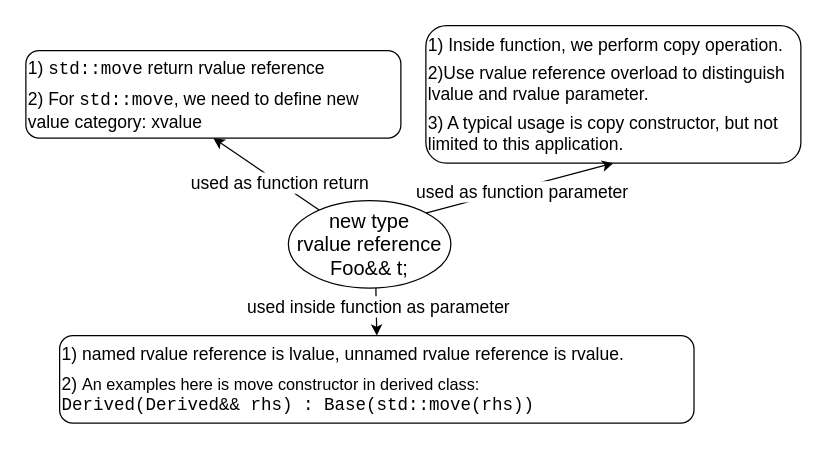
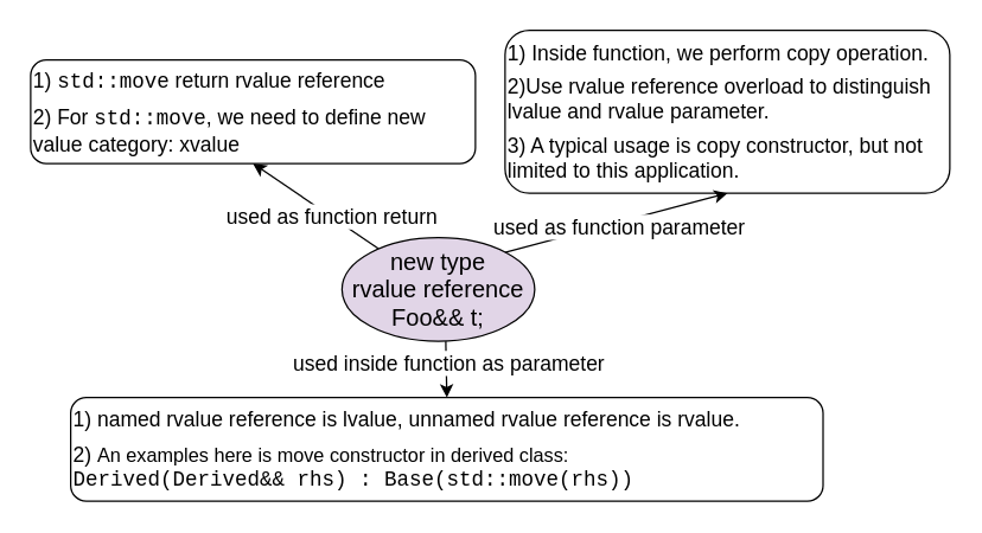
  <mxCell id="0" />
  <mxCell id="1" parent="0" />
- <mxCell id="2" value="&lt;div&gt;new type&lt;/div&gt;rvalue reference&lt;div&gt;Foo&amp;amp;&amp;amp; t;&lt;/div&gt;" style="ellipse;whiteSpace=wrap;html=1;fontSize=16;" parent="1" vertex="1"><mxGeometry x="230" y="160" width="130" height="70" as="geometry" /></mxCell>
+ <mxCell id="2" value="&lt;div&gt;new type&lt;/div&gt;rvalue reference&lt;div&gt;Foo&amp;amp;&amp;amp; t;&lt;/div&gt;" style="ellipse;whiteSpace=wrap;html=1;fontSize=16;fillColor=#e1d5e7;" parent="1" vertex="1"><mxGeometry x="230" y="160" width="130" height="70" as="geometry" /></mxCell>
  <mxCell id="3" value="1) Inside function, we perform copy operation.&lt;div style=&quot;font-size: 5px;&quot;&gt;&lt;br&gt;&lt;div style=&quot;&quot;&gt;&lt;div style=&quot;font-size: 14px;&quot;&gt;2)Use rvalue reference overload to distinguish lvalue and rvalue parameter.&lt;/div&gt;&lt;div style=&quot;&quot;&gt;&lt;br&gt;&lt;/div&gt;&lt;div style=&quot;font-size: 14px;&quot;&gt;3) A typical usage is copy constructor, but not limited to this application.&lt;/div&gt;&lt;/div&gt;&lt;/div&gt;" style="rounded=1;whiteSpace=wrap;html=1;align=left;fontSize=14;" parent="1" vertex="1"><mxGeometry x="340" y="20" width="300" height="110" as="geometry" /></mxCell>
  <mxCell id="4" value="" style="endArrow=classic;html=1;rounded=0;entryX=0.5;entryY=1;entryDx=0;entryDy=0;" parent="1" target="3" edge="1"><mxGeometry width="50" height="50" relative="1" as="geometry"><mxPoint x="340" y="170" as="sourcePoint" /><mxPoint x="400" y="120" as="targetPoint" /></mxGeometry></mxCell>
  <mxCell id="5" value="used as function parameter" style="edgeLabel;html=1;align=center;verticalAlign=middle;resizable=0;points=[];fontSize=14;" parent="4" vertex="1" connectable="0"><mxGeometry y="-3" relative="1" as="geometry"><mxPoint as="offset" /></mxGeometry></mxCell>
  <mxCell id="6" value="1) &lt;font face=&quot;Courier New&quot;&gt;std::move&lt;/font&gt; return rvalue reference&lt;div style=&quot;font-size: 6px;&quot;&gt;&lt;br&gt;&lt;div style=&quot;font-size: 14px;&quot;&gt;2) For &lt;font face=&quot;Courier New&quot;&gt;std::move&lt;/font&gt;, we need to define new value category: xvalue&lt;/div&gt;&lt;/div&gt;" style="rounded=1;whiteSpace=wrap;html=1;align=left;fontSize=14;" parent="1" vertex="1"><mxGeometry x="20" y="40" width="300" height="70" as="geometry" /></mxCell>
  <mxCell id="7" value="" style="endArrow=classic;html=1;rounded=0;entryX=0.5;entryY=1;entryDx=0;entryDy=0;" parent="1" source="2" target="6" edge="1"><mxGeometry width="50" height="50" relative="1" as="geometry"><mxPoint x="130" y="200" as="sourcePoint" /><mxPoint x="180" y="150" as="targetPoint" /></mxGeometry></mxCell>
  <mxCell id="8" value="used as function return&amp;nbsp;" style="edgeLabel;html=1;align=center;verticalAlign=middle;resizable=0;points=[];fontSize=14;" parent="7" vertex="1" connectable="0"><mxGeometry x="-0.283" y="-1" relative="1" as="geometry"><mxPoint as="offset" /></mxGeometry></mxCell>
  <mxCell id="9" value="&lt;div&gt;&lt;br&gt;&lt;/div&gt;&lt;div&gt;1) named rvalue reference is lvalue, unnamed rvalue reference is rvalue.&lt;div style=&quot;font-size: 6px;&quot;&gt;&lt;br&gt;&lt;div style=&quot;font-size: 14px;&quot;&gt;2)&amp;nbsp;&lt;span style=&quot;background-color: initial; font-size: 13px;&quot;&gt;An examples here is move constructor in derived class:&lt;/span&gt;&lt;/div&gt;&lt;div style=&quot;font-size: 13px;&quot;&gt;&lt;font style=&quot;font-size: 14px;&quot; face=&quot;Courier New&quot;&gt;Derived(Derived&amp;amp;&amp;amp; rhs) : Base(std::move(rhs))&lt;/font&gt;&lt;/div&gt;&lt;/div&gt;&lt;/div&gt;&lt;div&gt;&lt;br&gt;&lt;/div&gt;" style="rounded=1;whiteSpace=wrap;html=1;fontSize=14;align=left;" parent="1" vertex="1"><mxGeometry x="47" y="268" width="507.5" height="70" as="geometry" /></mxCell>
  <mxCell id="10" value="" style="endArrow=classic;html=1;rounded=0;entryX=0.5;entryY=0;entryDx=0;entryDy=0;" parent="1" target="9" edge="1"><mxGeometry width="50" height="50" relative="1" as="geometry"><mxPoint x="300" y="230" as="sourcePoint" /><mxPoint x="350" y="180" as="targetPoint" /></mxGeometry></mxCell>
  <mxCell id="11" value="used inside function as parameter" style="edgeLabel;html=1;align=center;verticalAlign=middle;resizable=0;points=[];fontSize=14;" parent="10" vertex="1" connectable="0"><mxGeometry x="-0.197" y="1" relative="1" as="geometry"><mxPoint as="offset" /></mxGeometry></mxCell>
